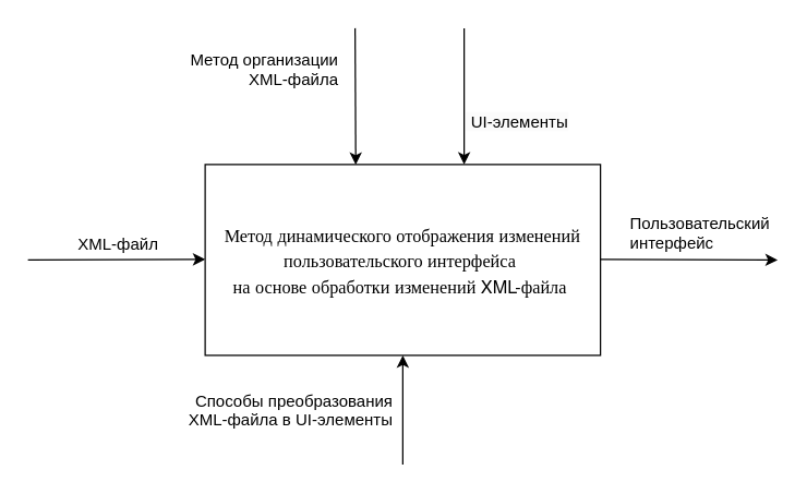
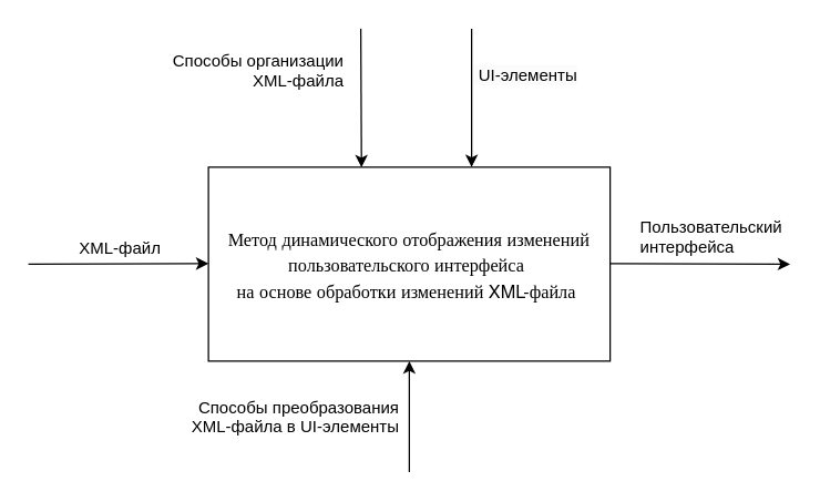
  <mxCell id="0" />
  <mxCell id="1" parent="0" />
  <mxCell id="2" value="&lt;p style=&quot;margin: 0px; font-variant-numeric: normal; font-variant-east-asian: normal; font-variant-alternates: normal; font-kerning: auto; font-optical-sizing: auto; font-feature-settings: normal; font-variation-settings: normal; font-variant-position: normal; font-stretch: normal; font-size: 13px; line-height: normal; font-family: &amp;quot;Helvetica Neue&amp;quot;;&quot; class=&quot;p1&quot;&gt;Метод динамического отображения изменений пользовательского интерфейса&amp;nbsp;&lt;/p&gt;&lt;p style=&quot;margin: 0px; font-variant-numeric: normal; font-variant-east-asian: normal; font-variant-alternates: normal; font-kerning: auto; font-optical-sizing: auto; font-feature-settings: normal; font-variation-settings: normal; font-variant-position: normal; font-stretch: normal; font-size: 13px; line-height: normal; font-family: &amp;quot;Helvetica Neue&amp;quot;;&quot; class=&quot;p1&quot;&gt;на основе обработки изменений XML-файла&lt;span class=&quot;Apple-converted-space&quot;&gt;&amp;nbsp;&lt;/span&gt;&lt;/p&gt;" style="rounded=0;whiteSpace=wrap;html=1;align=center;" vertex="1" parent="1"><mxGeometry x="150" y="120" width="290" height="140" as="geometry" /></mxCell>
  <mxCell id="3" value="" style="endArrow=classic;html=1;rounded=0;entryX=-0.007;entryY=0.429;entryDx=0;entryDy=0;entryPerimeter=0;" edge="1" parent="1"><mxGeometry width="50" height="50" relative="1" as="geometry"><mxPoint x="20" y="190" as="sourcePoint" /><mxPoint x="150" y="189.56" as="targetPoint" /></mxGeometry></mxCell>
- <mxCell id="4" value="Пользовательский&amp;nbsp;&lt;div&gt;интерфейс&lt;/div&gt;" style="text;whiteSpace=wrap;html=1;align=left;" vertex="1" parent="1"><mxGeometry x="460" y="150" width="110" height="40" as="geometry" /></mxCell>
- <mxCell id="5" value="Метод организации&lt;div&gt;XML-файла&lt;/div&gt;" style="text;whiteSpace=wrap;html=1;align=right;" vertex="1" parent="1"><mxGeometry x="40" y="30" width="210" height="30" as="geometry" /></mxCell>
+ <mxCell id="4" value="Пользовательский&amp;nbsp;&lt;div&gt;интерфейса&lt;/div&gt;" style="text;whiteSpace=wrap;html=1;align=left;" vertex="1" parent="1"><mxGeometry x="460" y="150" width="110" height="40" as="geometry" /></mxCell>
+ <mxCell id="5" value="Способы организации&lt;div&gt;XML-файла&lt;/div&gt;" style="text;whiteSpace=wrap;html=1;align=right;" vertex="1" parent="1"><mxGeometry x="40" y="30" width="210" height="30" as="geometry" /></mxCell>
  <mxCell id="6" value="Способы преобразования&lt;div&gt;XML-файла в UI-элементы&lt;/div&gt;" style="text;whiteSpace=wrap;html=1;align=right;" vertex="1" parent="1"><mxGeometry x="120" y="280" width="170" height="40" as="geometry" /></mxCell>
  <mxCell id="7" value="XML-файл" style="text;whiteSpace=wrap;html=1;" vertex="1" parent="1"><mxGeometry x="55" y="165" width="70" height="30" as="geometry" /></mxCell>
- <mxCell id="8" value="&lt;span style=&quot;color: rgb(0, 0, 0); font-family: Helvetica; font-size: 12px; font-style: normal; font-variant-ligatures: normal; font-variant-caps: normal; font-weight: 400; letter-spacing: normal; orphans: 2; text-align: left; text-indent: 0px; text-transform: none; widows: 2; word-spacing: 0px; -webkit-text-stroke-width: 0px; white-space: normal; background-color: rgb(251, 251, 251); text-decoration-thickness: initial; text-decoration-style: initial; text-decoration-color: initial; display: inline !important; float: none;&quot;&gt;&amp;nbsp;UI-элементы&lt;/span&gt;" style="text;whiteSpace=wrap;html=1;" vertex="1" parent="1"><mxGeometry x="340" y="75" width="90" height="30" as="geometry" /></mxCell>
+ <mxCell id="8" value="&lt;span style=&quot;color: rgb(0, 0, 0); font-family: Helvetica; font-size: 12px; font-style: normal; font-variant-ligatures: normal; font-variant-caps: normal; font-weight: 400; letter-spacing: normal; orphans: 2; text-align: left; text-indent: 0px; text-transform: none; widows: 2; word-spacing: 0px; -webkit-text-stroke-width: 0px; white-space: normal; background-color: rgb(251, 251, 251); text-decoration-thickness: initial; text-decoration-style: initial; text-decoration-color: initial; display: inline !important; float: none;&quot;&gt;&amp;nbsp;UI-элементы&lt;/span&gt;" style="text;whiteSpace=wrap;html=1;" vertex="1" parent="1"><mxGeometry x="340" y="40" width="90" height="30" as="geometry" /></mxCell>
  <mxCell id="9" value="" style="endArrow=classic;html=1;rounded=0;entryX=0.381;entryY=0.001;entryDx=0;entryDy=0;entryPerimeter=0;" edge="1" parent="1" target="2"><mxGeometry width="50" height="50" relative="1" as="geometry"><mxPoint x="260" y="20" as="sourcePoint" /><mxPoint x="310" y="170" as="targetPoint" /></mxGeometry></mxCell>
  <mxCell id="10" value="" style="endArrow=classic;html=1;rounded=0;entryX=0.381;entryY=0.001;entryDx=0;entryDy=0;entryPerimeter=0;" edge="1" parent="1"><mxGeometry width="50" height="50" relative="1" as="geometry"><mxPoint x="340" y="20" as="sourcePoint" /><mxPoint x="340" y="120" as="targetPoint" /></mxGeometry></mxCell>
  <mxCell id="11" value="" style="endArrow=classic;html=1;rounded=0;entryX=0.5;entryY=1;entryDx=0;entryDy=0;" edge="1" parent="1" target="2"><mxGeometry width="50" height="50" relative="1" as="geometry"><mxPoint x="295" y="340" as="sourcePoint" /><mxPoint x="310" y="370" as="targetPoint" /></mxGeometry></mxCell>
  <mxCell id="12" value="" style="endArrow=classic;html=1;rounded=0;startArrow=none;startFill=0;endFill=1;" edge="1" parent="1"><mxGeometry width="50" height="50" relative="1" as="geometry"><mxPoint x="440" y="189.67" as="sourcePoint" /><mxPoint x="570" y="190" as="targetPoint" /></mxGeometry></mxCell>
